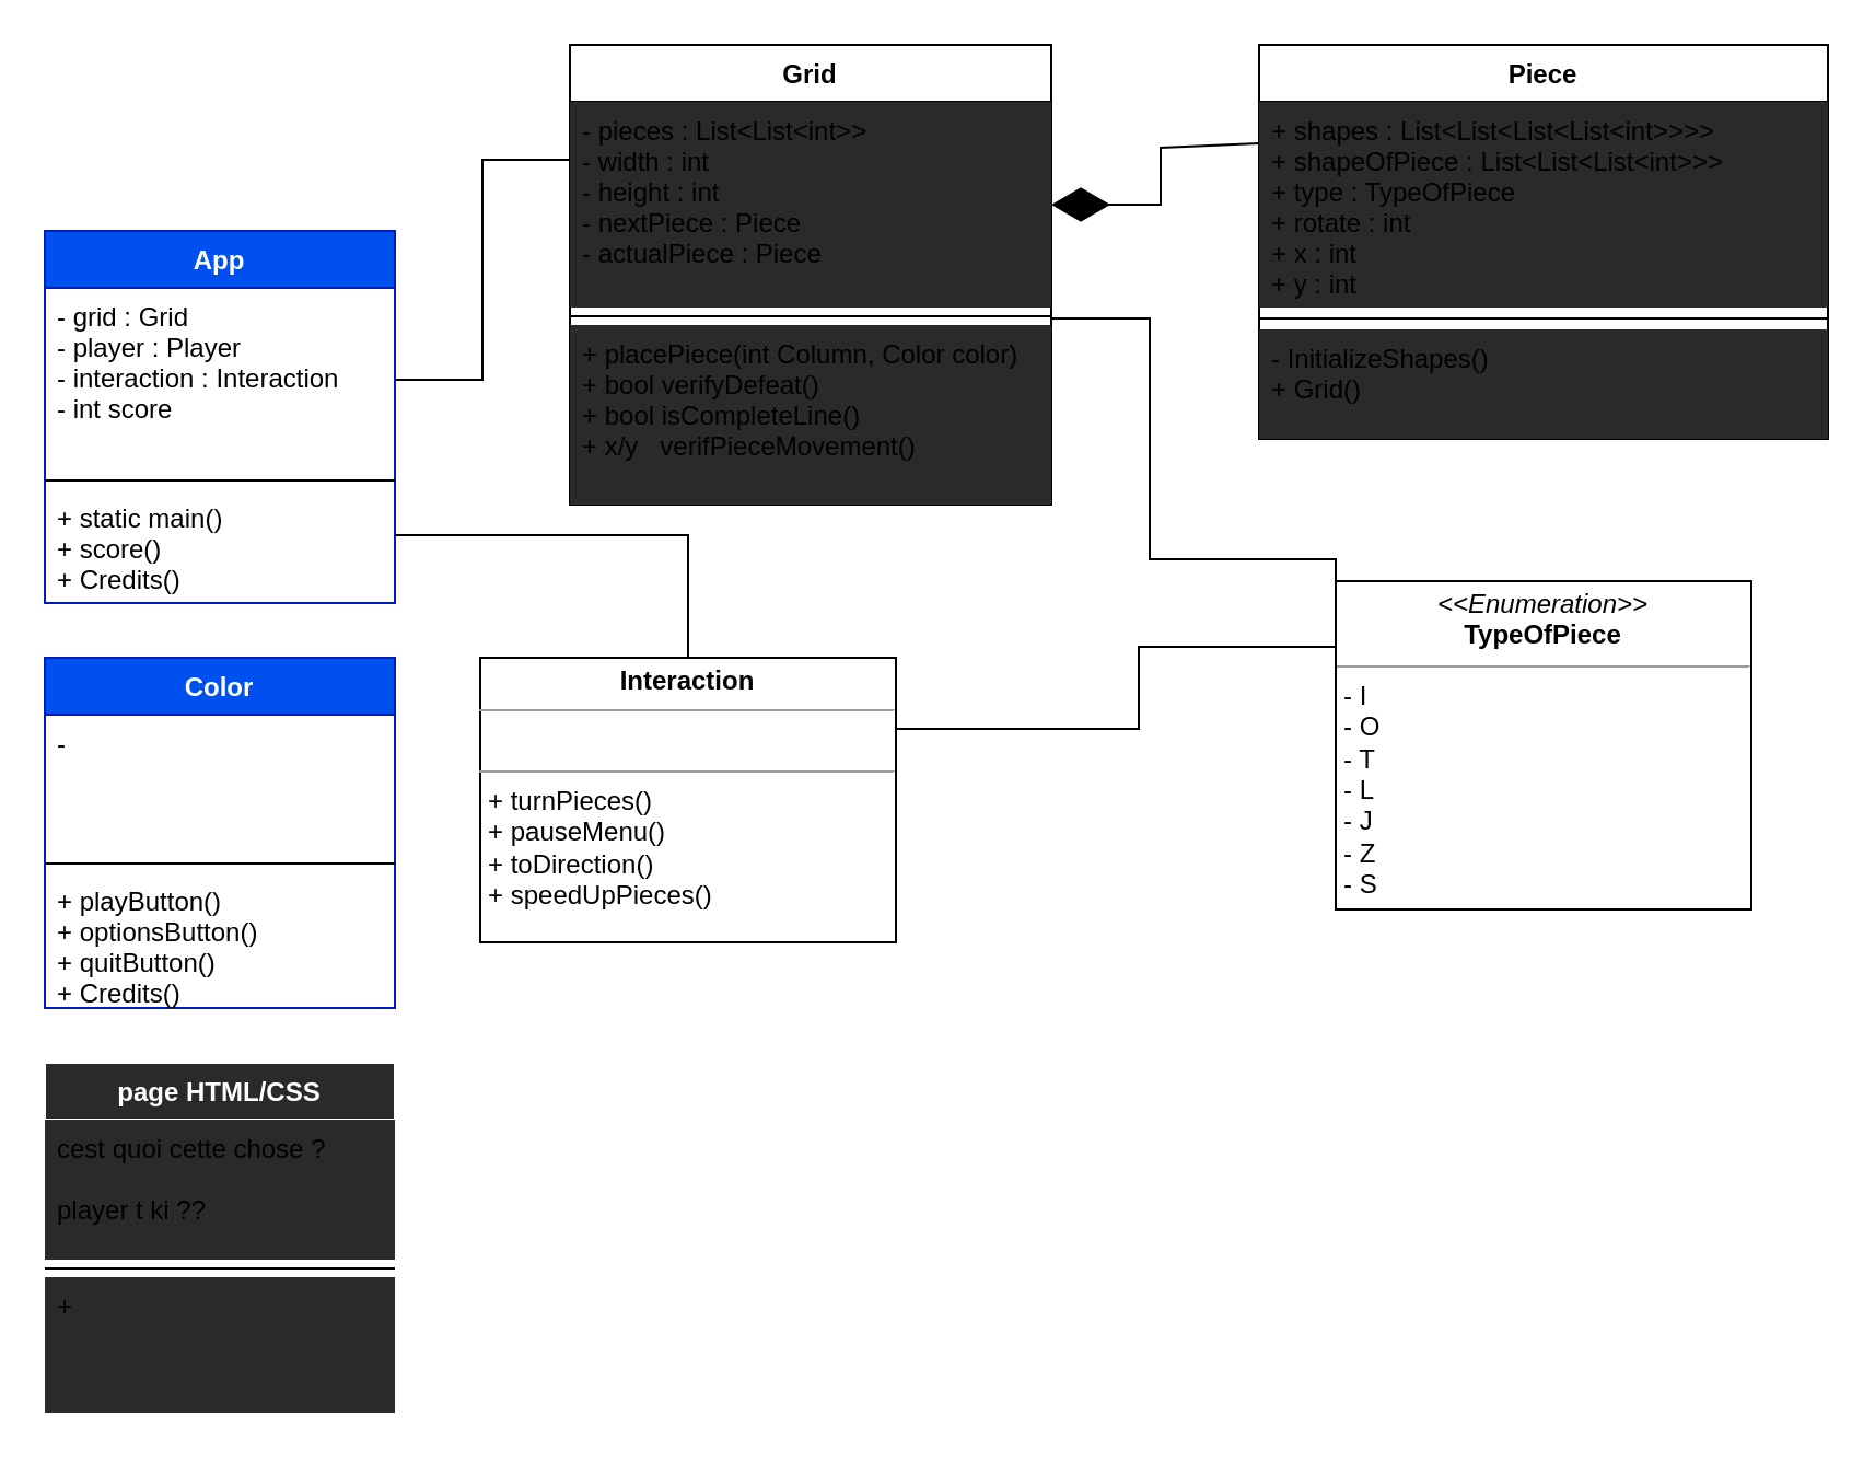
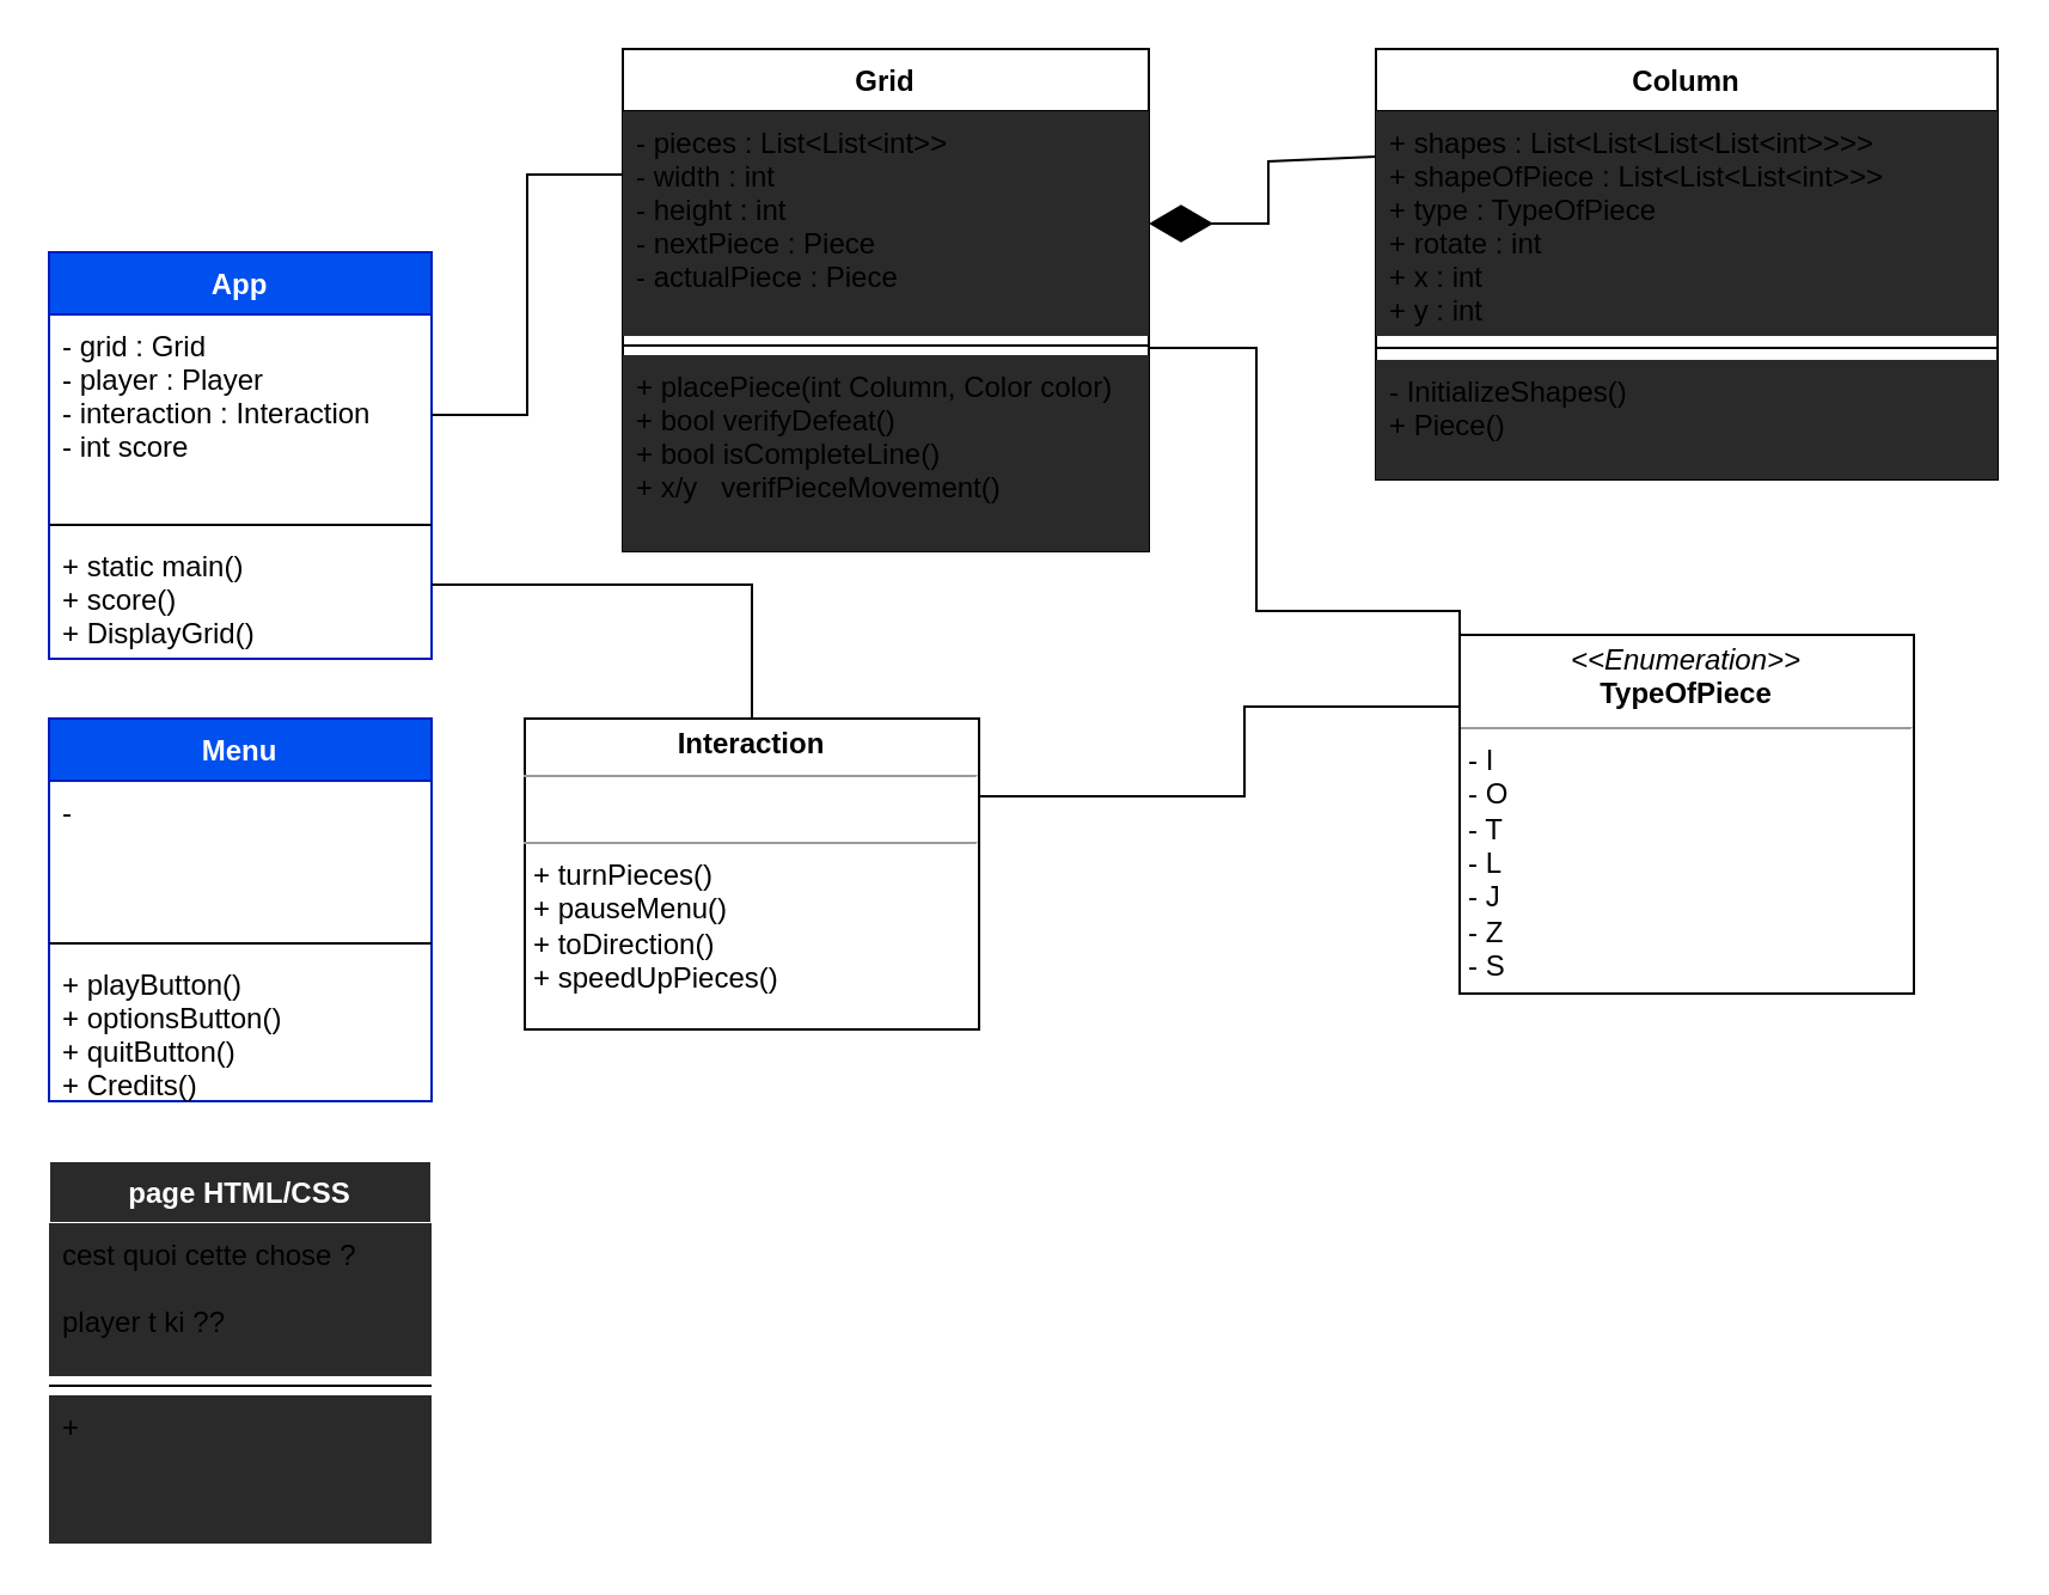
  <mxCell id="0" />
  <mxCell id="1" parent="0" />
  <mxCell id="2" value="App" style="swimlane;fontStyle=1;align=center;verticalAlign=top;childLayout=stackLayout;horizontal=1;startSize=26;horizontalStack=0;resizeParent=1;resizeParentMax=0;resizeLast=0;collapsible=1;marginBottom=0;fillColor=#0050ef;strokeColor=#001DBC;fontColor=#ffffff;" parent="1" vertex="1"><mxGeometry x="20" y="105" width="160" height="170" as="geometry" /></mxCell>
  <mxCell id="3" value="- grid : Grid&#10;- player : Player&#10;- interaction : Interaction&#10;- int score" style="text;strokeColor=none;fillColor=none;align=left;verticalAlign=top;spacingLeft=4;spacingRight=4;overflow=hidden;rotatable=0;points=[[0,0.5],[1,0.5]];portConstraint=eastwest;" parent="2" vertex="1"><mxGeometry y="26" width="160" height="84" as="geometry" /></mxCell>
  <mxCell id="4" value="" style="line;strokeWidth=1;fillColor=none;align=left;verticalAlign=middle;spacingTop=-1;spacingLeft=3;spacingRight=3;rotatable=0;labelPosition=right;points=[];portConstraint=eastwest;" parent="2" vertex="1"><mxGeometry y="110" width="160" height="8" as="geometry" /></mxCell>
- <mxCell id="5" value="+ static main()&#10;+ score()&#10;+ Credits()&#10;" style="text;strokeColor=none;fillColor=none;align=left;verticalAlign=top;spacingLeft=4;spacingRight=4;overflow=hidden;rotatable=0;points=[[0,0.5],[1,0.5]];portConstraint=eastwest;" parent="2" vertex="1"><mxGeometry y="118" width="160" height="52" as="geometry" /></mxCell>
- <mxCell id="6" value="Piece" style="swimlane;fontStyle=1;align=center;verticalAlign=top;childLayout=stackLayout;horizontal=1;startSize=26;horizontalStack=0;resizeParent=1;resizeParentMax=0;resizeLast=0;collapsible=1;marginBottom=0;" parent="1" vertex="1"><mxGeometry x="575" y="20" width="260" height="180" as="geometry" /></mxCell>
+ <mxCell id="5" value="+ static main()&#10;+ score()&#10;+ DisplayGrid()&#10;" style="text;strokeColor=none;fillColor=none;align=left;verticalAlign=top;spacingLeft=4;spacingRight=4;overflow=hidden;rotatable=0;points=[[0,0.5],[1,0.5]];portConstraint=eastwest;" parent="2" vertex="1"><mxGeometry y="118" width="160" height="52" as="geometry" /></mxCell>
+ <mxCell id="6" value="Column" style="swimlane;fontStyle=1;align=center;verticalAlign=top;childLayout=stackLayout;horizontal=1;startSize=26;horizontalStack=0;resizeParent=1;resizeParentMax=0;resizeLast=0;collapsible=1;marginBottom=0;" parent="1" vertex="1"><mxGeometry x="575" y="20" width="260" height="180" as="geometry" /></mxCell>
  <mxCell id="7" value="+ shapes : List&lt;List&lt;List&lt;List&lt;int&gt;&gt;&gt;&gt;&#10;+ shapeOfPiece : List&lt;List&lt;List&lt;int&gt;&gt;&gt;&#10;+ type : TypeOfPiece&#10;+ rotate : int&#10;+ x : int&#10;+ y : int" style="text;strokeColor=none;align=left;verticalAlign=top;spacingLeft=4;spacingRight=4;overflow=hidden;rotatable=0;points=[[0,0.5],[1,0.5]];portConstraint=eastwest;fillColor=#2a2a2a;" parent="6" vertex="1"><mxGeometry y="26" width="260" height="94" as="geometry" /></mxCell>
  <mxCell id="8" value="" style="line;strokeWidth=1;fillColor=none;align=left;verticalAlign=middle;spacingTop=-1;spacingLeft=3;spacingRight=3;rotatable=0;labelPosition=right;points=[];portConstraint=eastwest;" parent="6" vertex="1"><mxGeometry y="120" width="260" height="10" as="geometry" /></mxCell>
- <mxCell id="9" value="- InitializeShapes()&#10;+ Grid()" style="text;strokeColor=none;align=left;verticalAlign=top;spacingLeft=4;spacingRight=4;overflow=hidden;rotatable=0;points=[[0,0.5],[1,0.5]];portConstraint=eastwest;fillColor=#2a2a2a;" parent="6" vertex="1"><mxGeometry y="130" width="260" height="50" as="geometry" /></mxCell>
+ <mxCell id="9" value="- InitializeShapes()&#10;+ Piece()" style="text;strokeColor=none;align=left;verticalAlign=top;spacingLeft=4;spacingRight=4;overflow=hidden;rotatable=0;points=[[0,0.5],[1,0.5]];portConstraint=eastwest;fillColor=#2a2a2a;" parent="6" vertex="1"><mxGeometry y="130" width="260" height="50" as="geometry" /></mxCell>
  <mxCell id="10" style="edgeStyle=orthogonalEdgeStyle;rounded=0;jumpSize=6;orthogonalLoop=1;jettySize=auto;html=1;entryX=0;entryY=0.25;entryDx=0;entryDy=0;startArrow=none;startFill=0;endArrow=none;endFill=0;endSize=12;strokeWidth=1;" parent="1" source="11" target="18" edge="1"><mxGeometry relative="1" as="geometry"><Array as="points"><mxPoint x="525" y="145" /><mxPoint x="525" y="255" /><mxPoint x="610" y="255" /></Array></mxGeometry></mxCell>
  <mxCell id="11" value="Grid" style="swimlane;fontStyle=1;align=center;verticalAlign=top;childLayout=stackLayout;horizontal=1;startSize=26;horizontalStack=0;resizeParent=1;resizeParentMax=0;resizeLast=0;collapsible=1;marginBottom=0;strokeWidth=1;" parent="1" vertex="1"><mxGeometry x="260" y="20" width="220" height="210" as="geometry" /></mxCell>
  <mxCell id="12" value="- pieces : List&lt;List&lt;int&gt;&gt;&#10;- width : int&#10;- height : int&#10;- nextPiece : Piece&#10;- actualPiece : Piece" style="text;strokeColor=none;align=left;verticalAlign=top;spacingLeft=4;spacingRight=4;overflow=hidden;rotatable=0;points=[[0,0.5],[1,0.5]];portConstraint=eastwest;fillColor=#2a2a2a;" parent="11" vertex="1"><mxGeometry y="26" width="220" height="94" as="geometry" /></mxCell>
  <mxCell id="13" value="" style="line;strokeWidth=1;fillColor=none;align=left;verticalAlign=middle;spacingTop=-1;spacingLeft=3;spacingRight=3;rotatable=0;labelPosition=right;points=[];portConstraint=eastwest;" parent="11" vertex="1"><mxGeometry y="120" width="220" height="8" as="geometry" /></mxCell>
  <mxCell id="14" value="+ placePiece(int Column, Color color)&#10;+ bool verifyDefeat()&#10;+ bool isCompleteLine()&#10;+ x/y   verifPieceMovement()" style="text;strokeColor=none;align=left;verticalAlign=top;spacingLeft=4;spacingRight=4;overflow=hidden;rotatable=0;points=[[0,0.5],[1,0.5]];portConstraint=eastwest;fillColor=#2a2a2a;" parent="11" vertex="1"><mxGeometry y="128" width="220" height="82" as="geometry" /></mxCell>
  <mxCell id="15" style="edgeStyle=none;rounded=0;html=1;endArrow=none;endFill=0;" parent="1" source="16" edge="1"><mxGeometry relative="1" as="geometry"><Array as="points"><mxPoint x="314" y="244" /></Array><mxPoint x="180" y="244" as="targetPoint" /></mxGeometry></mxCell>
  <mxCell id="16" value="&lt;p style=&quot;margin: 0px ; margin-top: 4px ; text-align: center&quot;&gt;&lt;b&gt;Interaction&lt;/b&gt;&lt;/p&gt;&lt;hr size=&quot;1&quot;&gt;&lt;p style=&quot;margin: 0px ; margin-left: 4px&quot;&gt;&lt;b&gt;&lt;br&gt;&lt;/b&gt;&lt;/p&gt;&lt;hr size=&quot;1&quot;&gt;&lt;p style=&quot;margin: 0px ; margin-left: 4px&quot;&gt;+ turnPieces()&lt;/p&gt;&lt;p style=&quot;margin: 0px ; margin-left: 4px&quot;&gt;+ pauseMenu()&lt;/p&gt;&lt;p style=&quot;margin: 0px ; margin-left: 4px&quot;&gt;+ toDirection()&lt;/p&gt;&lt;p style=&quot;margin: 0px ; margin-left: 4px&quot;&gt;+ speedUpPieces()&lt;/p&gt;" style="verticalAlign=top;align=left;overflow=fill;fontSize=12;fontFamily=Helvetica;html=1;" parent="1" vertex="1"><mxGeometry x="219" y="300" width="190" height="130" as="geometry" /></mxCell>
  <mxCell id="17" style="edgeStyle=orthogonalEdgeStyle;rounded=0;orthogonalLoop=1;jettySize=auto;html=1;entryX=0;entryY=0.25;entryDx=0;entryDy=0;endArrow=none;endFill=0;exitX=1;exitY=0.5;exitDx=0;exitDy=0;" parent="1" source="3" target="11" edge="1"><mxGeometry relative="1" as="geometry" /></mxCell>
  <mxCell id="18" value="&lt;p style=&quot;margin: 0px ; margin-top: 4px ; text-align: center&quot;&gt;&lt;i&gt;&amp;lt;&amp;lt;Enumeration&amp;gt;&amp;gt;&lt;/i&gt;&lt;br&gt;&lt;b&gt;TypeOfPiece&lt;/b&gt;&lt;/p&gt;&lt;hr size=&quot;1&quot;&gt;&lt;p style=&quot;margin: 0px ; margin-left: 4px&quot;&gt;- I&lt;/p&gt;&lt;p style=&quot;margin: 0px ; margin-left: 4px&quot;&gt;- O&lt;/p&gt;&lt;p style=&quot;margin: 0px ; margin-left: 4px&quot;&gt;- T&lt;br&gt;&lt;/p&gt;&lt;p style=&quot;margin: 0px ; margin-left: 4px&quot;&gt;- L&lt;/p&gt;&lt;p style=&quot;margin: 0px ; margin-left: 4px&quot;&gt;- J&lt;/p&gt;&lt;p style=&quot;margin: 0px ; margin-left: 4px&quot;&gt;- Z&lt;/p&gt;&lt;p style=&quot;margin: 0px ; margin-left: 4px&quot;&gt;- S&lt;/p&gt;&lt;p style=&quot;margin: 0px ; margin-left: 4px&quot;&gt;&lt;br&gt;&lt;/p&gt;" style="verticalAlign=top;align=left;overflow=fill;fontSize=12;fontFamily=Helvetica;html=1;" parent="1" vertex="1"><mxGeometry x="610" y="265" width="190" height="150" as="geometry" /></mxCell>
  <mxCell id="19" style="edgeStyle=orthogonalEdgeStyle;rounded=0;jumpSize=6;orthogonalLoop=1;jettySize=auto;html=1;entryX=0;entryY=0.5;entryDx=0;entryDy=0;startArrow=none;startFill=0;endArrow=none;endFill=0;endSize=12;strokeWidth=1;exitX=1;exitY=0.25;exitDx=0;exitDy=0;" parent="1" source="16" target="18" edge="1"><mxGeometry relative="1" as="geometry"><mxPoint x="420" y="287.5" as="sourcePoint" /><Array as="points"><mxPoint x="520" y="333" /><mxPoint x="520" y="295" /><mxPoint x="610" y="295" /></Array></mxGeometry></mxCell>
  <mxCell id="20" value="" style="endArrow=diamondThin;endFill=1;endSize=24;html=1;exitX=0;exitY=0.25;exitDx=0;exitDy=0;entryX=1;entryY=0.5;entryDx=0;entryDy=0;rounded=0;" parent="1" source="6" target="12" edge="1"><mxGeometry width="160" relative="1" as="geometry"><mxPoint x="410" y="105" as="sourcePoint" /><mxPoint x="490" y="95" as="targetPoint" /><Array as="points"><mxPoint x="530" y="67" /><mxPoint x="530" y="93" /></Array></mxGeometry></mxCell>
- <mxCell id="21" value="Color" style="swimlane;fontStyle=1;align=center;verticalAlign=top;childLayout=stackLayout;horizontal=1;startSize=26;horizontalStack=0;resizeParent=1;resizeParentMax=0;resizeLast=0;collapsible=1;marginBottom=0;fillColor=#0050ef;strokeColor=#001DBC;fontColor=#ffffff;" parent="1" vertex="1"><mxGeometry x="20" y="300" width="160" height="160" as="geometry" /></mxCell>
+ <mxCell id="21" value="Menu" style="swimlane;fontStyle=1;align=center;verticalAlign=top;childLayout=stackLayout;horizontal=1;startSize=26;horizontalStack=0;resizeParent=1;resizeParentMax=0;resizeLast=0;collapsible=1;marginBottom=0;fillColor=#0050ef;strokeColor=#001DBC;fontColor=#ffffff;" parent="1" vertex="1"><mxGeometry x="20" y="300" width="160" height="160" as="geometry" /></mxCell>
  <mxCell id="22" value="- " style="text;strokeColor=none;fillColor=none;align=left;verticalAlign=top;spacingLeft=4;spacingRight=4;overflow=hidden;rotatable=0;points=[[0,0.5],[1,0.5]];portConstraint=eastwest;" parent="21" vertex="1"><mxGeometry y="26" width="160" height="64" as="geometry" /></mxCell>
  <mxCell id="23" value="" style="line;strokeWidth=1;fillColor=none;align=left;verticalAlign=middle;spacingTop=-1;spacingLeft=3;spacingRight=3;rotatable=0;labelPosition=right;points=[];portConstraint=eastwest;" parent="21" vertex="1"><mxGeometry y="90" width="160" height="8" as="geometry" /></mxCell>
  <mxCell id="24" value="+ playButton()&#10;+ optionsButton()&#10;+ quitButton()&#10;+ Credits()" style="text;strokeColor=none;fillColor=none;align=left;verticalAlign=top;spacingLeft=4;spacingRight=4;overflow=hidden;rotatable=0;points=[[0,0.5],[1,0.5]];portConstraint=eastwest;" parent="21" vertex="1"><mxGeometry y="98" width="160" height="62" as="geometry" /></mxCell>
  <mxCell id="25" value="page HTML/CSS" style="swimlane;fontStyle=1;align=center;verticalAlign=top;childLayout=stackLayout;horizontal=1;startSize=26;horizontalStack=0;resizeParent=1;resizeParentMax=0;resizeLast=0;collapsible=1;marginBottom=0;fontColor=#ffffff;fillColor=#2A2A2A;strokeColor=#FFFFFF;" parent="1" vertex="1"><mxGeometry x="20" y="485" width="160" height="160" as="geometry" /></mxCell>
  <mxCell id="26" value="cest quoi cette chose ?&#10;&#10;player t ki ??&#10;" style="text;align=left;verticalAlign=top;spacingLeft=4;spacingRight=4;overflow=hidden;rotatable=0;points=[[0,0.5],[1,0.5]];portConstraint=eastwest;fillColor=#2a2a2a;" parent="25" vertex="1"><mxGeometry y="26" width="160" height="64" as="geometry" /></mxCell>
  <mxCell id="27" value="" style="line;strokeWidth=1;fillColor=none;align=left;verticalAlign=middle;spacingTop=-1;spacingLeft=3;spacingRight=3;rotatable=0;labelPosition=right;points=[];portConstraint=eastwest;" parent="25" vertex="1"><mxGeometry y="90" width="160" height="8" as="geometry" /></mxCell>
  <mxCell id="28" value="+ " style="text;strokeColor=none;align=left;verticalAlign=top;spacingLeft=4;spacingRight=4;overflow=hidden;rotatable=0;points=[[0,0.5],[1,0.5]];portConstraint=eastwest;fillColor=#2a2a2a;" parent="25" vertex="1"><mxGeometry y="98" width="160" height="62" as="geometry" /></mxCell>
